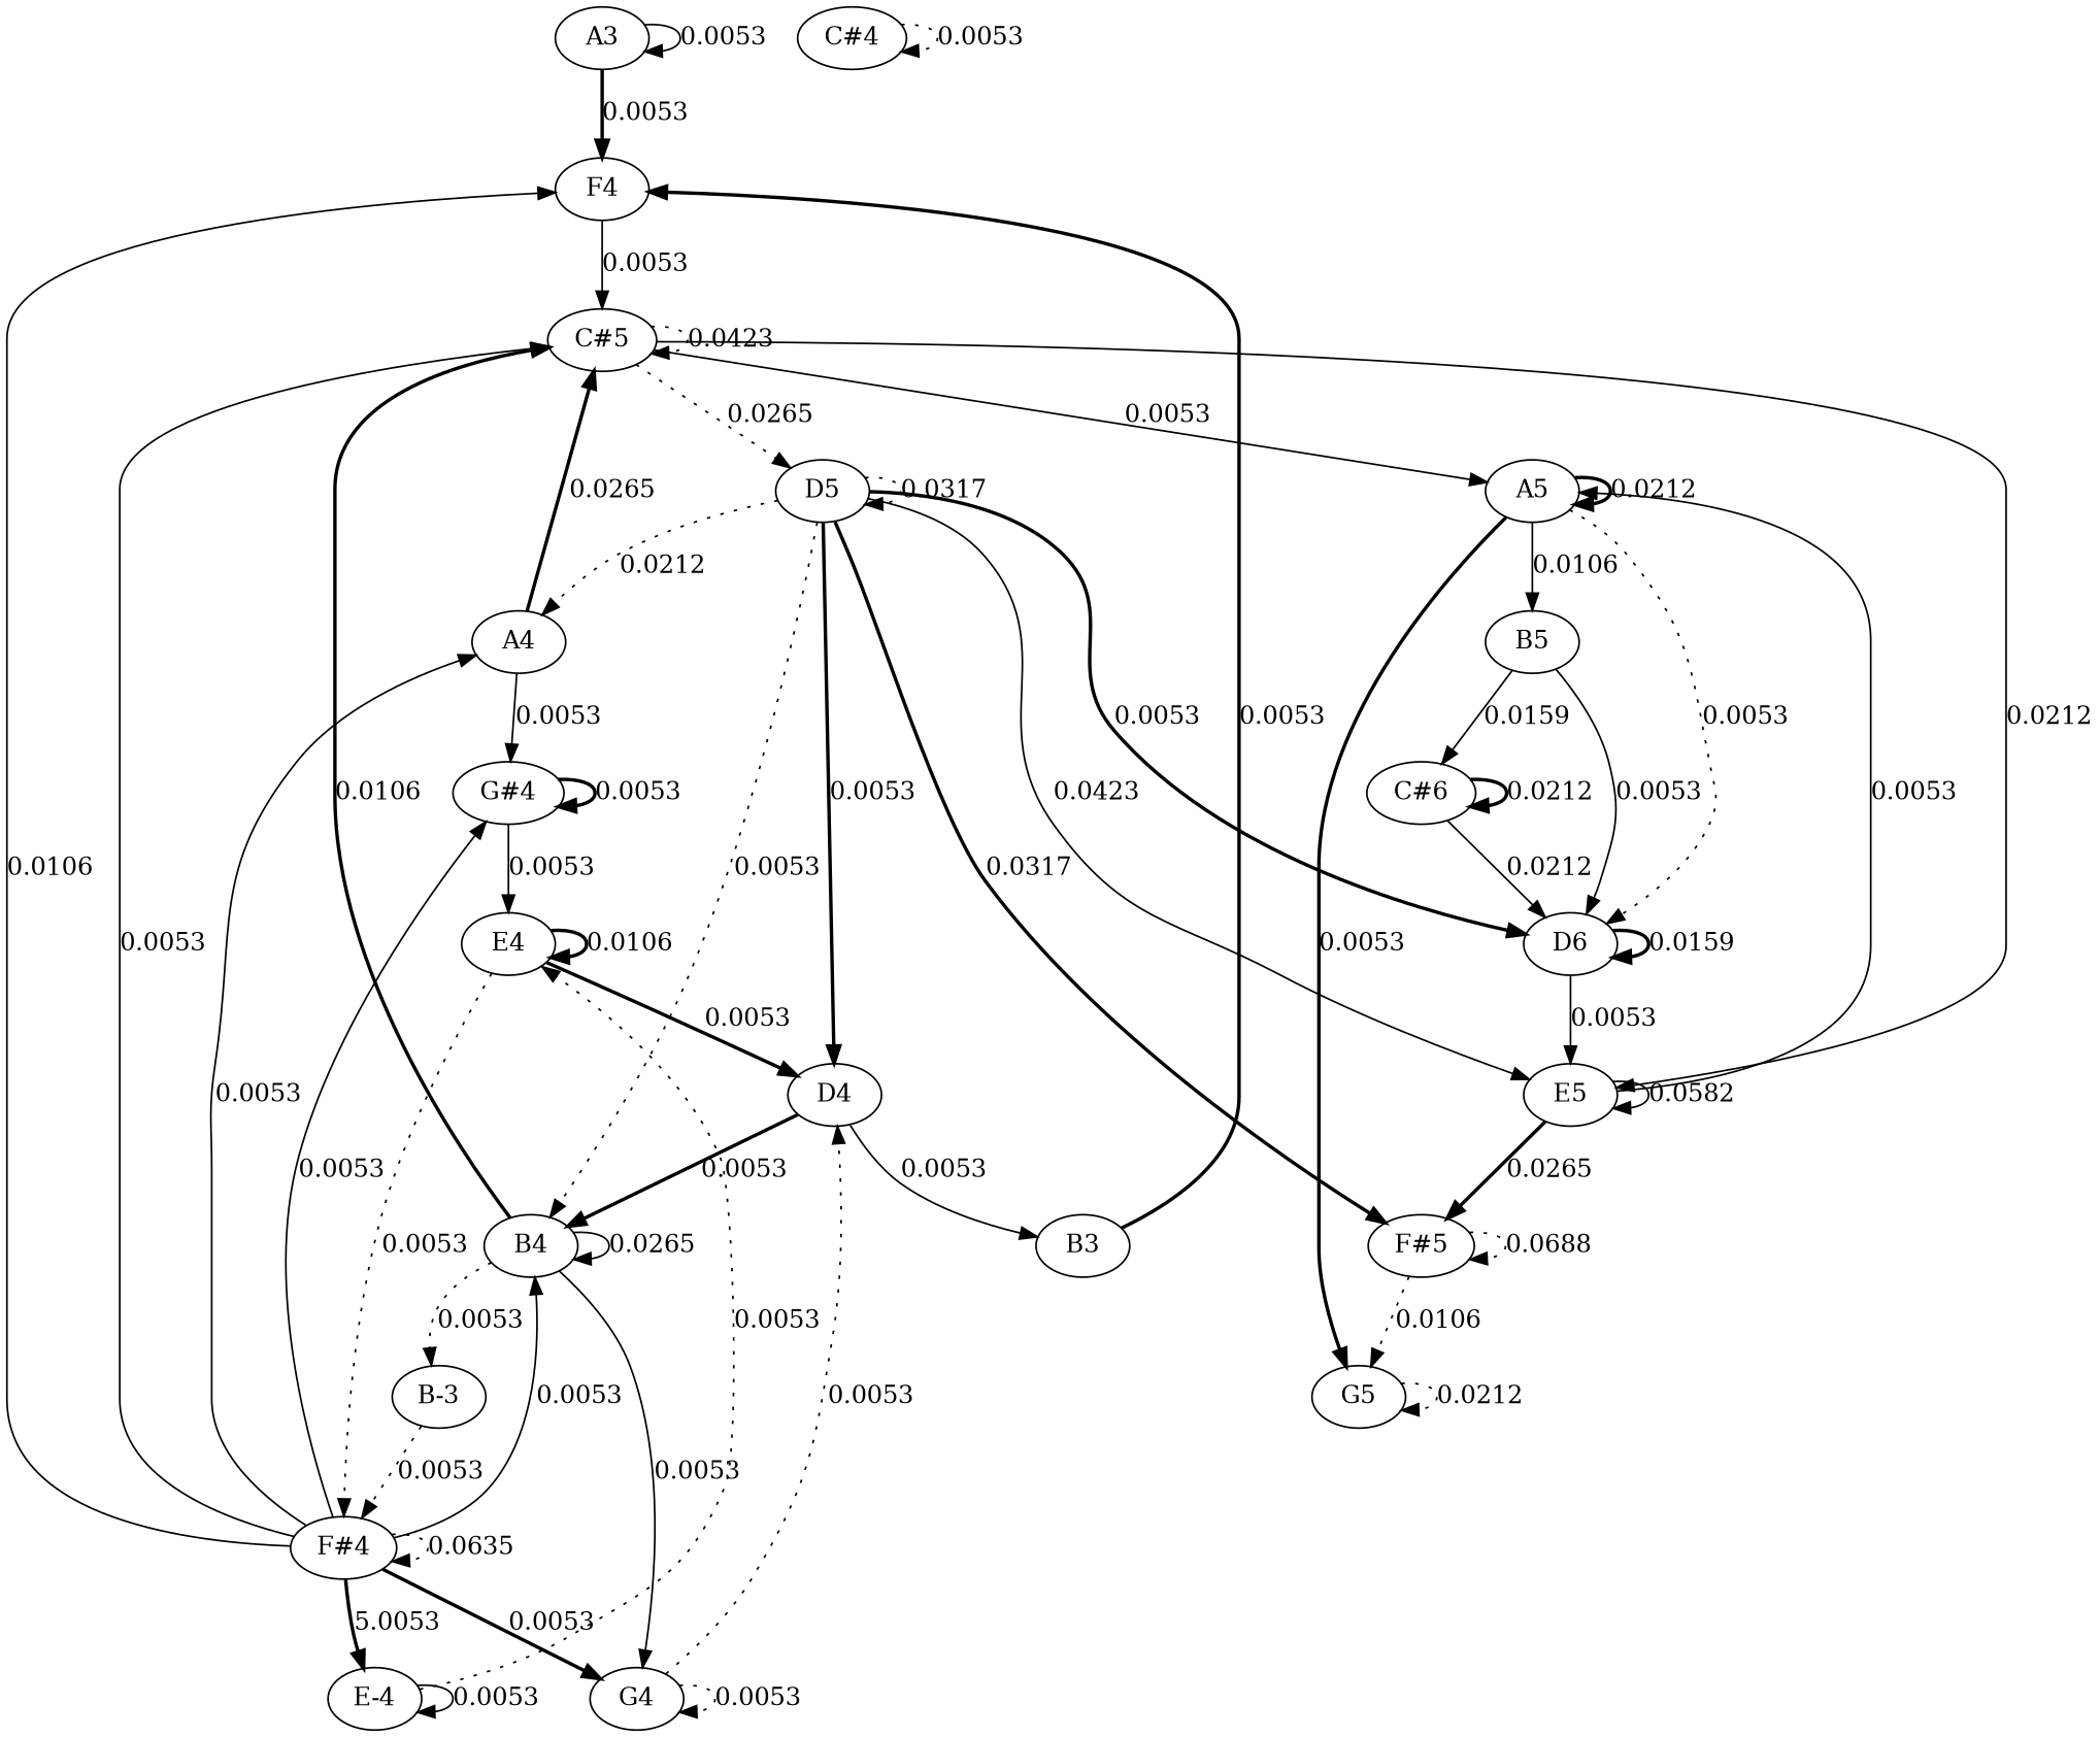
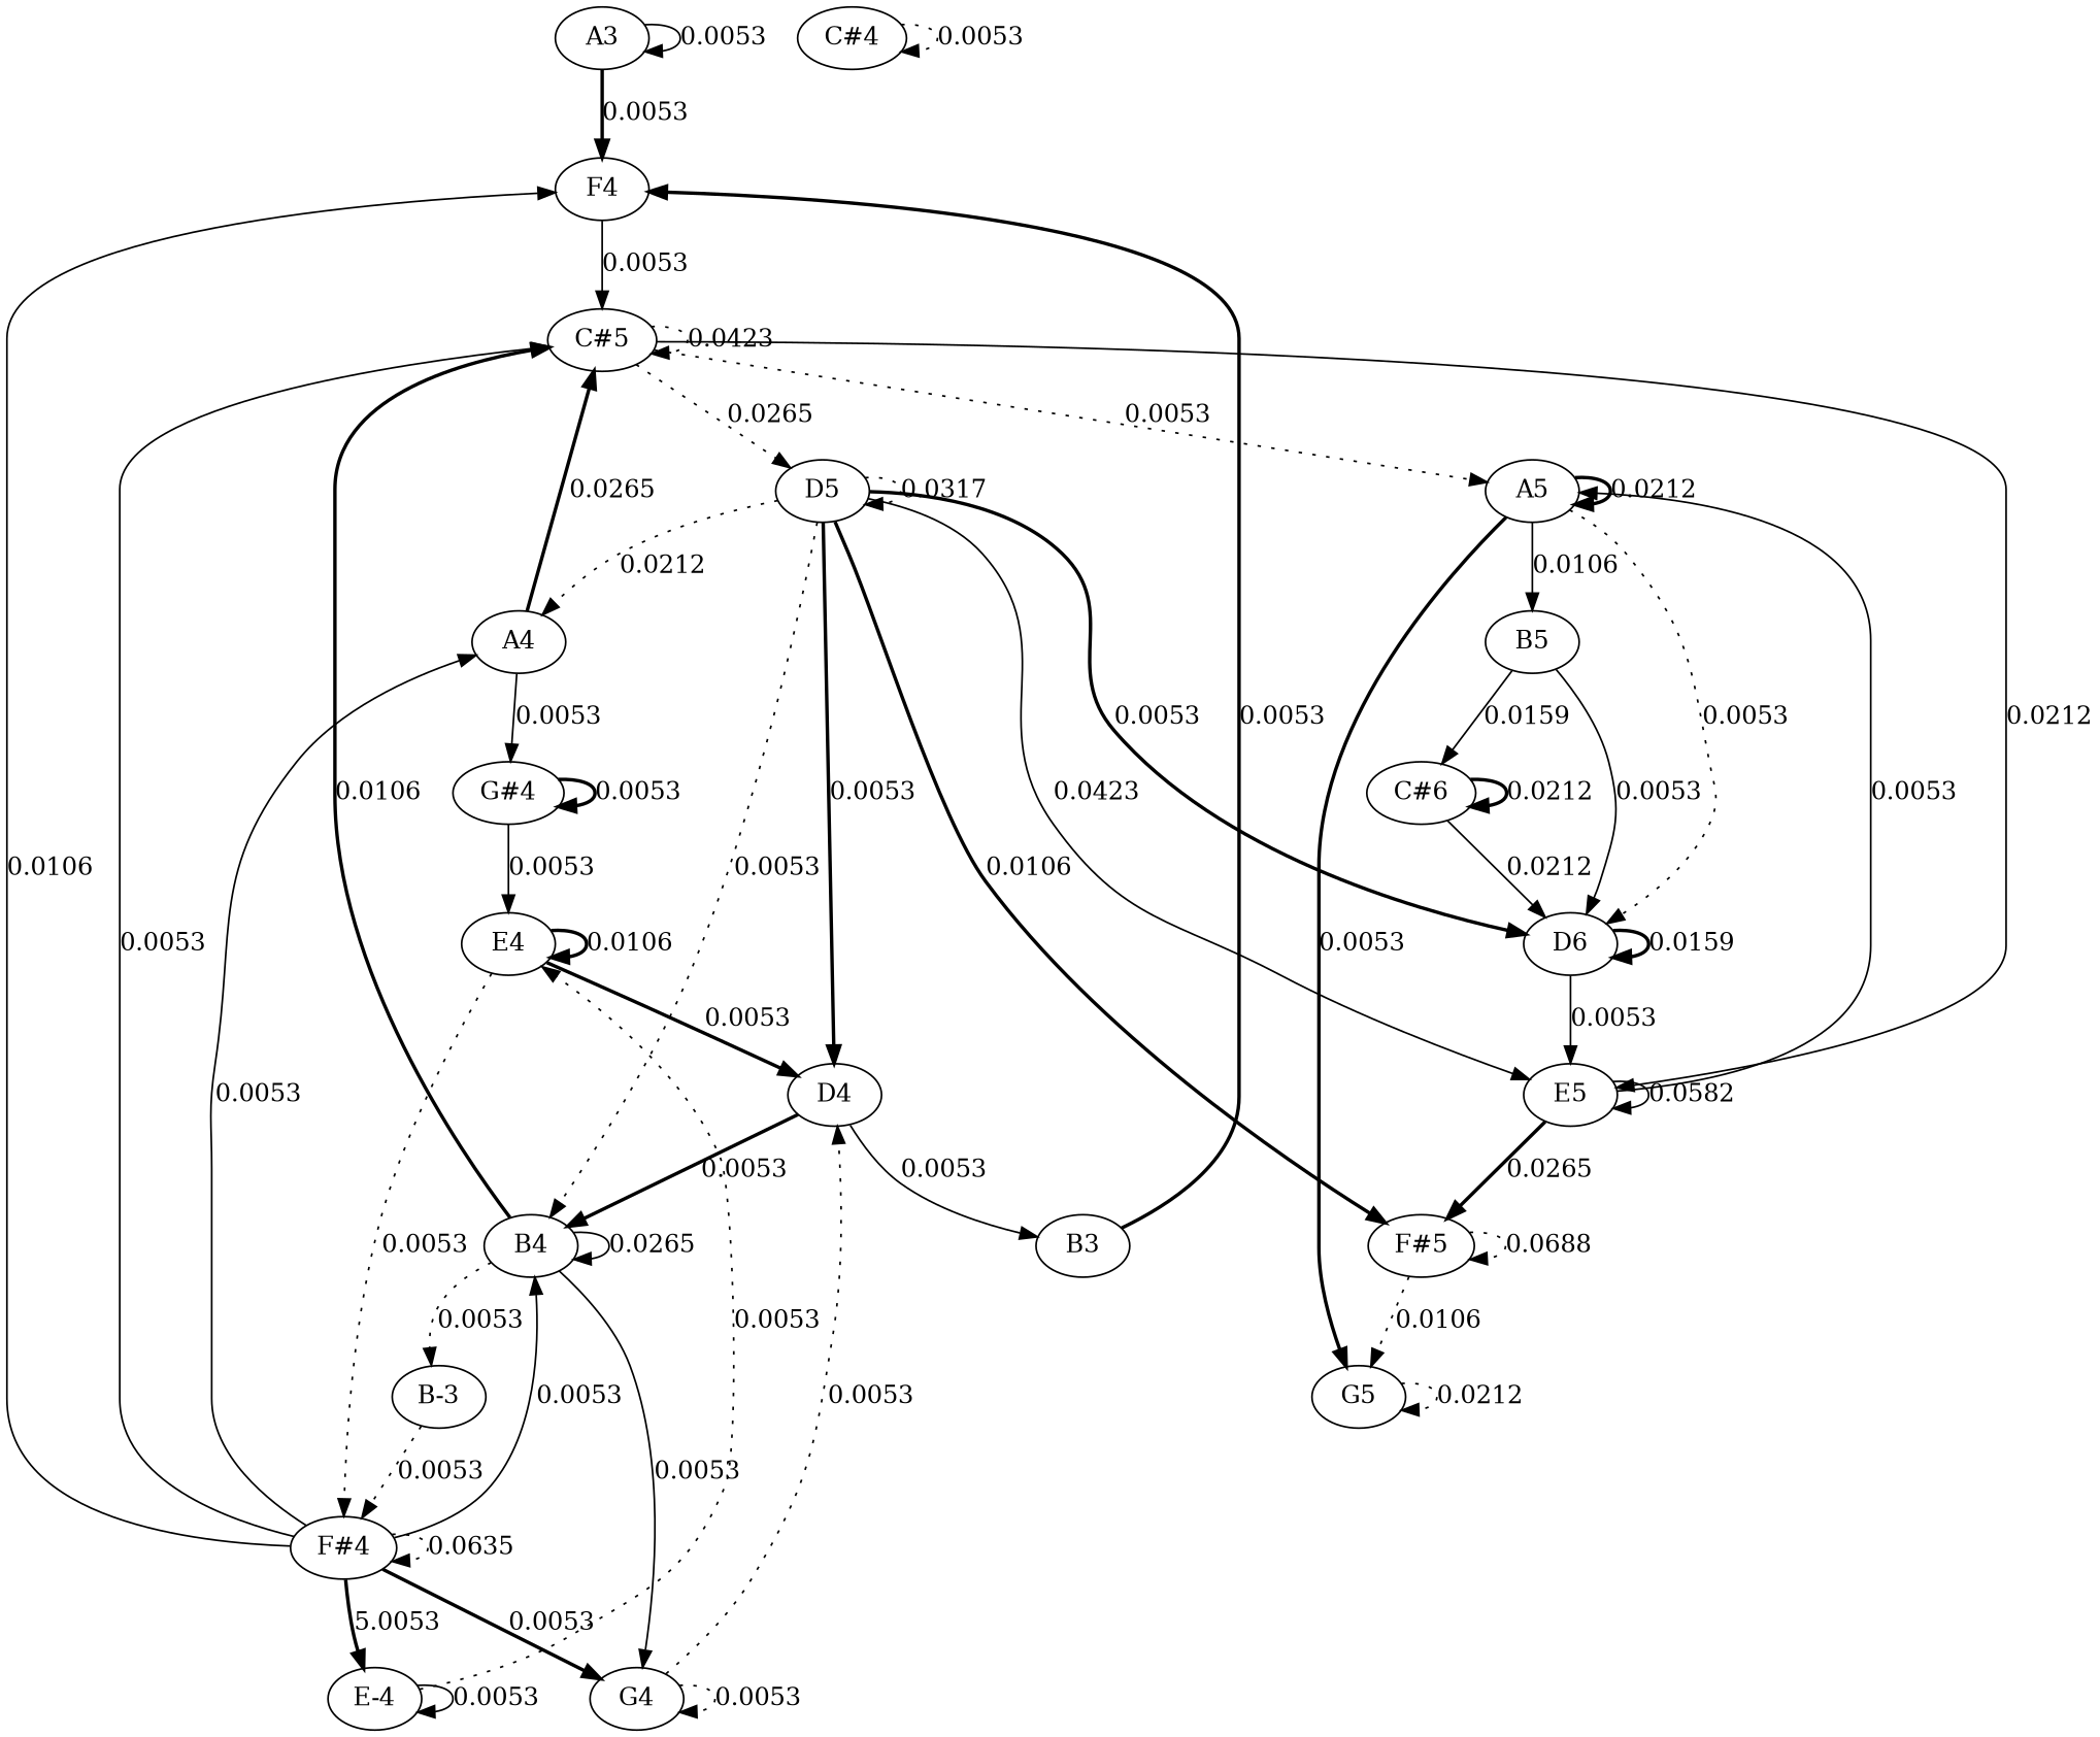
  strict graph {
    edge [arrowtype=normal dir=forward style=solid]
    A3 [height=0.5 width=0.75]
    F4 [height=0.5 width=0.75]
    "C#5" [height=0.5 width=0.75187]
    A5 [height=0.5 width=0.75]
    D5 [height=0.5 width=0.75]
    E5 [height=0.5 width=0.75]
    B5 [height=0.5 width=0.75]
    D6 [height=0.5 width=0.75]
    G5 [height=0.5 width=0.75]
    "F#5" [height=0.5 width=0.75]
    A4 [height=0.5 width=0.75]
    B4 [height=0.5 width=0.75]
    D4 [height=0.5 width=0.75]
    "C#6" [height=0.5 width=0.75187]
    "G#4" [height=0.5 width=0.75927]
    n16 [height=0.5 label="B-3" width=0.75]
    G4 [height=0.5 width=0.75]
    B3 [height=0.5 width=0.75]
    E4 [height=0.5 width=0.75]
    "F#4" [height=0.5 width=0.75]
    "E-4" [height=0.5 width=0.75]
    "C#4" [height=0.5 width=0.75187]
    A3 -- A3 [label=0.0053]
    A3 -- F4 [label=0.0053 style=bold]
    F4 -- "C#5" [label=0.0053]
    "C#5" -- "C#5" [label=0.0423 style=dotted]
-   "C#5" -- A5 [label=0.0053]
+   "C#5" -- A5 [label=0.0053 style=dotted]
    "C#5" -- D5 [label=0.0265 style=dotted]
    "C#5" -- E5 [label=0.0212]
    A5 -- A5 [label=0.0212 style=bold]
    A5 -- B5 [label=0.0106]
    A5 -- D6 [label=0.0053 style=dotted]
    A5 -- G5 [label=0.0053 style=bold]
    D5 -- D5 [label=0.0317 style=dotted]
    D5 -- E5 [label=0.0423]
    D5 -- D6 [label=0.0053 style=bold]
-   D5 -- "F#5" [label=0.0317 style=bold]
+   D5 -- "F#5" [label=0.0106 style=bold]
    D5 -- A4 [label=0.0212 style=dotted]
    D5 -- B4 [label=0.0053 style=dotted]
    D5 -- D4 [label=0.0053 style=bold]
    E5 -- A5 [label=0.0053]
    E5 -- E5 [label=0.0582]
    E5 -- "F#5" [label=0.0265 style=bold]
    B5 -- D6 [label=0.0053]
    B5 -- "C#6" [label=0.0159]
    D6 -- E5 [label=0.0053]
    D6 -- D6 [label=0.0159 style=bold]
    G5 -- G5 [label=0.0212 style=dotted]
    "F#5" -- G5 [label=0.0106 style=dotted]
    "F#5" -- "F#5" [label=0.0688 style=dotted]
    A4 -- "C#5" [label=0.0265 style=bold]
    A4 -- "G#4" [label=0.0053]
    B4 -- "C#5" [label=0.0106 style=bold]
    B4 -- B4 [label=0.0265]
    B4 -- n16 [label=0.0053 style=dotted]
    B4 -- G4 [label=0.0053]
    D4 -- B4 [label=0.0053 style=bold]
    D4 -- B3 [label=0.0053]
    "C#6" -- D6 [label=0.0212]
    "C#6" -- "C#6" [label=0.0212 style=bold]
    "G#4" -- "G#4" [label=0.0053 style=bold]
    "G#4" -- E4 [label=0.0053]
    n16 -- "F#4" [label=0.0053 style=dotted]
    G4 -- D4 [label=0.0053 style=dotted]
    G4 -- G4 [label=0.0053 style=dotted]
    B3 -- F4 [label=0.0053 style=bold]
    E4 -- D4 [label=0.0053 style=bold]
    E4 -- E4 [label=0.0106 style=bold]
    E4 -- "F#4" [label=0.0053 style=dotted]
    "F#4" -- F4 [label=0.0106]
    "F#4" -- "C#5" [label=0.0053]
    "F#4" -- A4 [label=0.0053]
    "F#4" -- B4 [label=0.0053]
-   "F#4" -- "G#4" [label=0.0053]
    "F#4" -- G4 [label=0.0053 style=bold]
    "F#4" -- "F#4" [label=0.0635 style=dotted]
    "F#4" -- "E-4" [label=5.0053 style=bold]
    "E-4" -- E4 [label=0.0053 style=dotted]
    "E-4" -- "E-4" [label=0.0053]
    "C#4" -- "C#4" [label=0.0053 style=dotted]
  }
